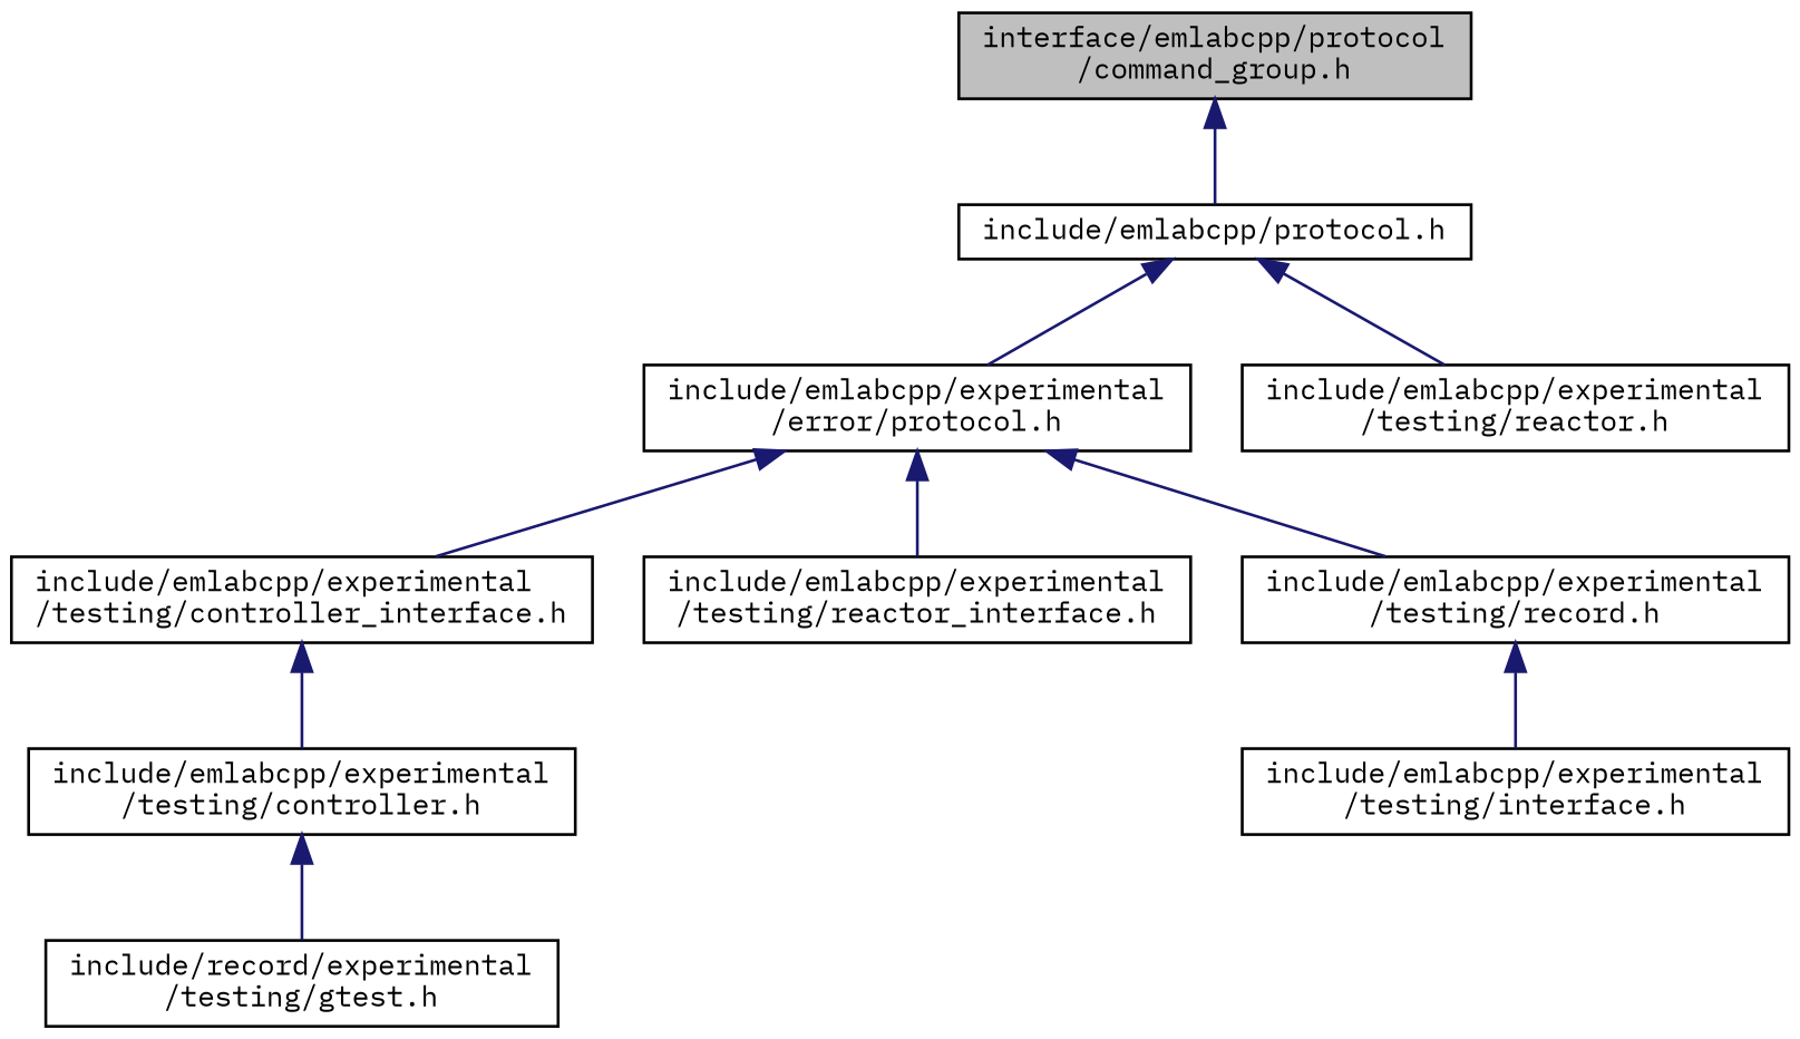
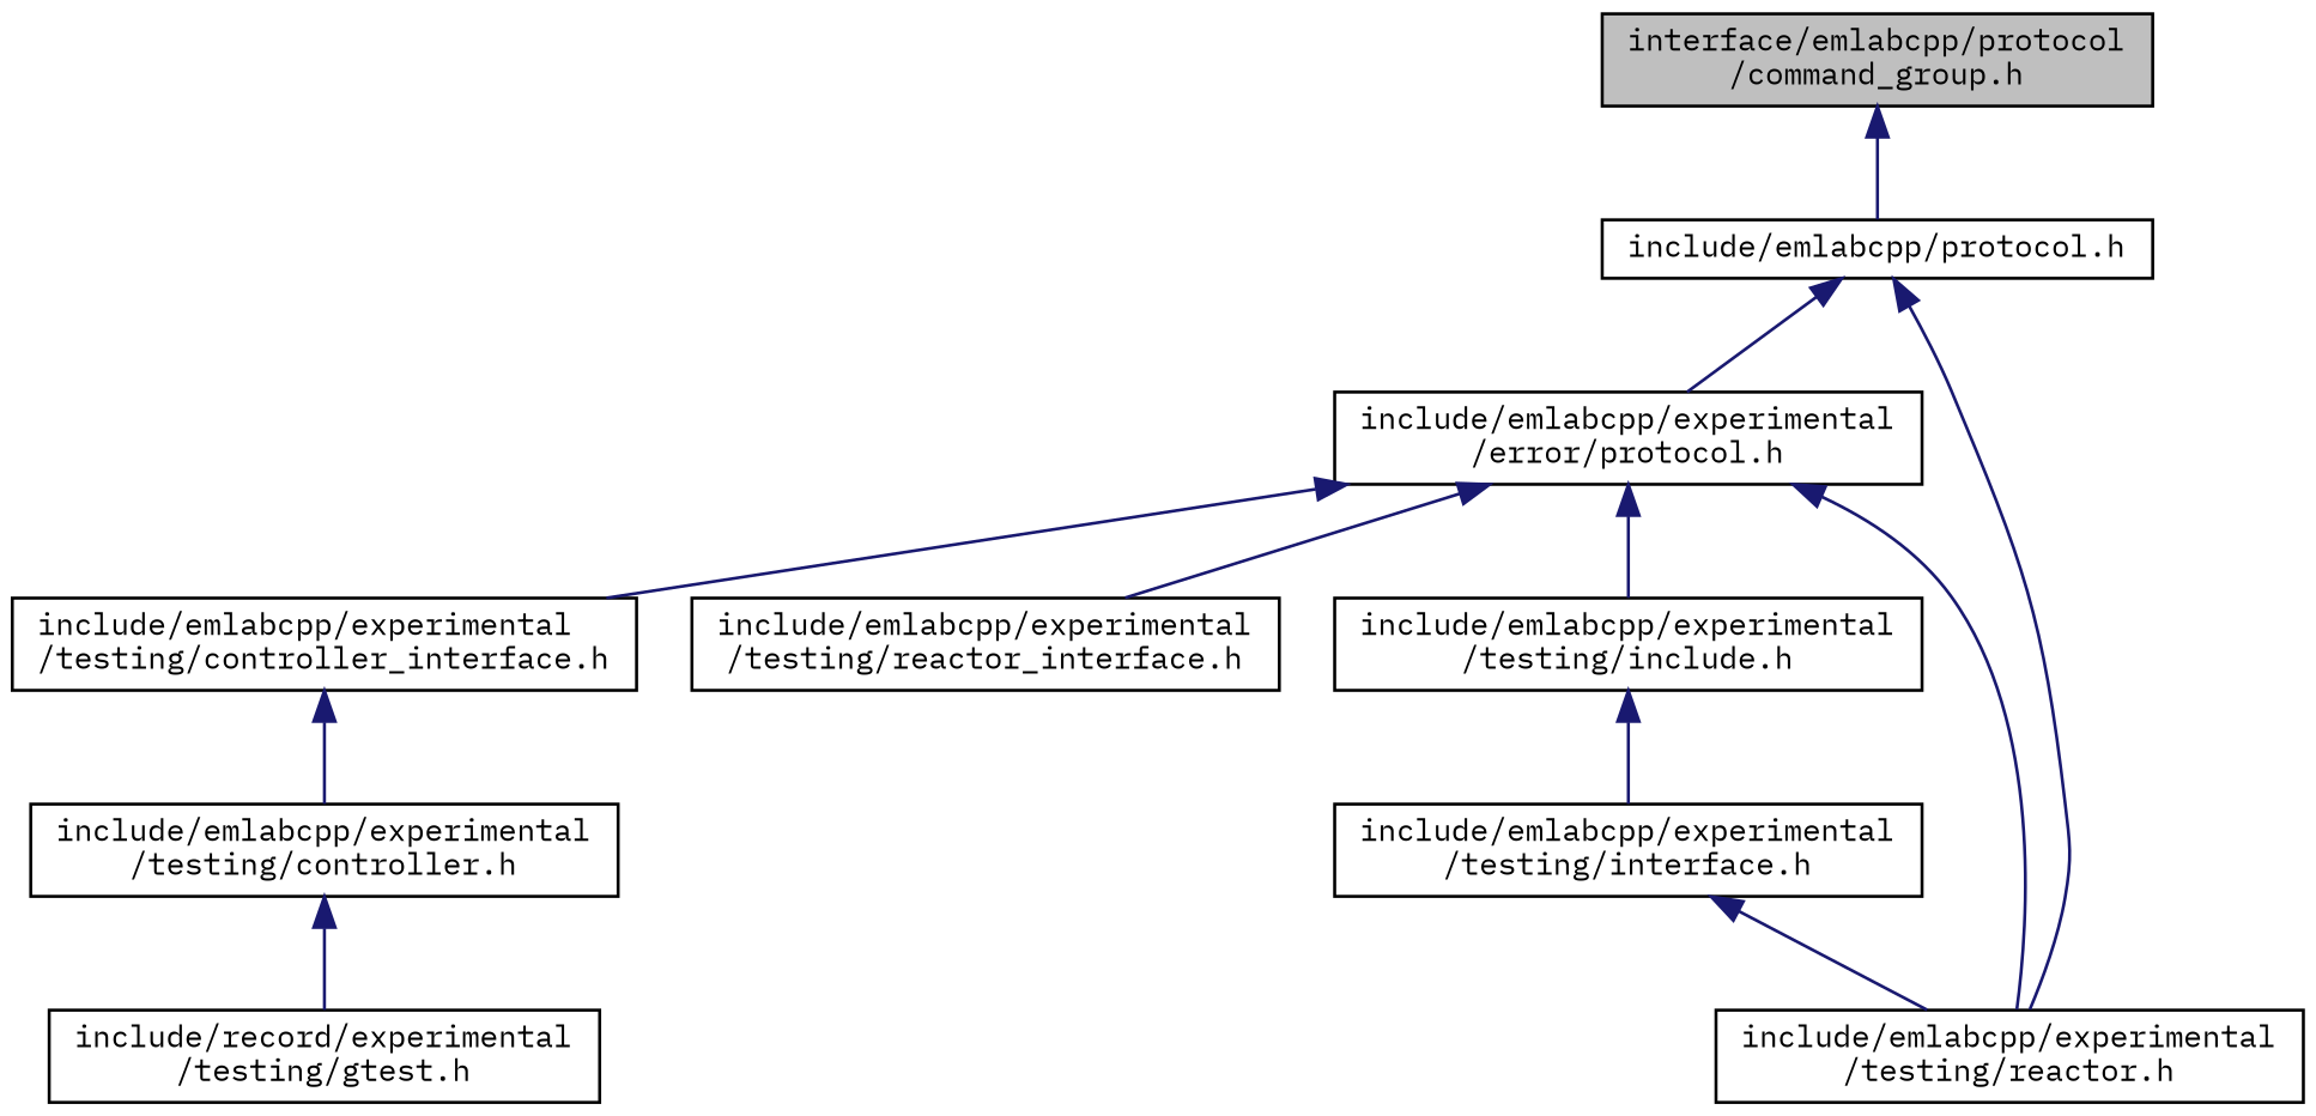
  digraph {
    fontname="IBM Plex Mono"
    node [color=black fillcolor=white fontname="IBM Plex Mono" fontsize=10 shape=record style=filled]
    edge [color=midnightblue dir=back fontname="IBM Plex Mono" fontsize=10 labelfontname=Helvetica labelfontsize=10 style=solid]
    n1 [fillcolor=grey75 fontcolor=black height=0.2 label="interface/emlabcpp/protocol\l/command_group.h" width=0.4]
    n2 [height=0.2 label="include/emlabcpp/protocol.h" width=0.4]
    n3 [height=0.2 label="include/emlabcpp/experimental\l/error/protocol.h" width=0.4]
    n4 [height=0.2 label="include/emlabcpp/experimental\l/testing/reactor.h" width=0.4]
    n5 [height=0.2 label="include/emlabcpp/experimental\l/testing/controller_interface.h" width=0.4]
    n6 [height=0.2 label="include/emlabcpp/experimental\l/testing/reactor_interface.h" width=0.4]
-   n7 [height=0.2 label="include/emlabcpp/experimental\l/testing/record.h" width=0.4]
+   n7 [height=0.2 label="include/emlabcpp/experimental\l/testing/include.h" width=0.4]
    n8 [height=0.2 label="include/emlabcpp/experimental\l/testing/controller.h" width=0.4]
    n9 [height=0.2 label="include/emlabcpp/experimental\l/testing/interface.h" width=0.4]
    n10 [height=0.2 label="include/record/experimental\l/testing/gtest.h" width=0.4]
    n1 -> n2
    n2 -> n3
    n2 -> n4
+   n3 -> n4
    n3 -> n5
    n3 -> n6
    n3 -> n7
    n5 -> n8
    n7 -> n9
    n8 -> n10
+   n9 -> n4
  }
